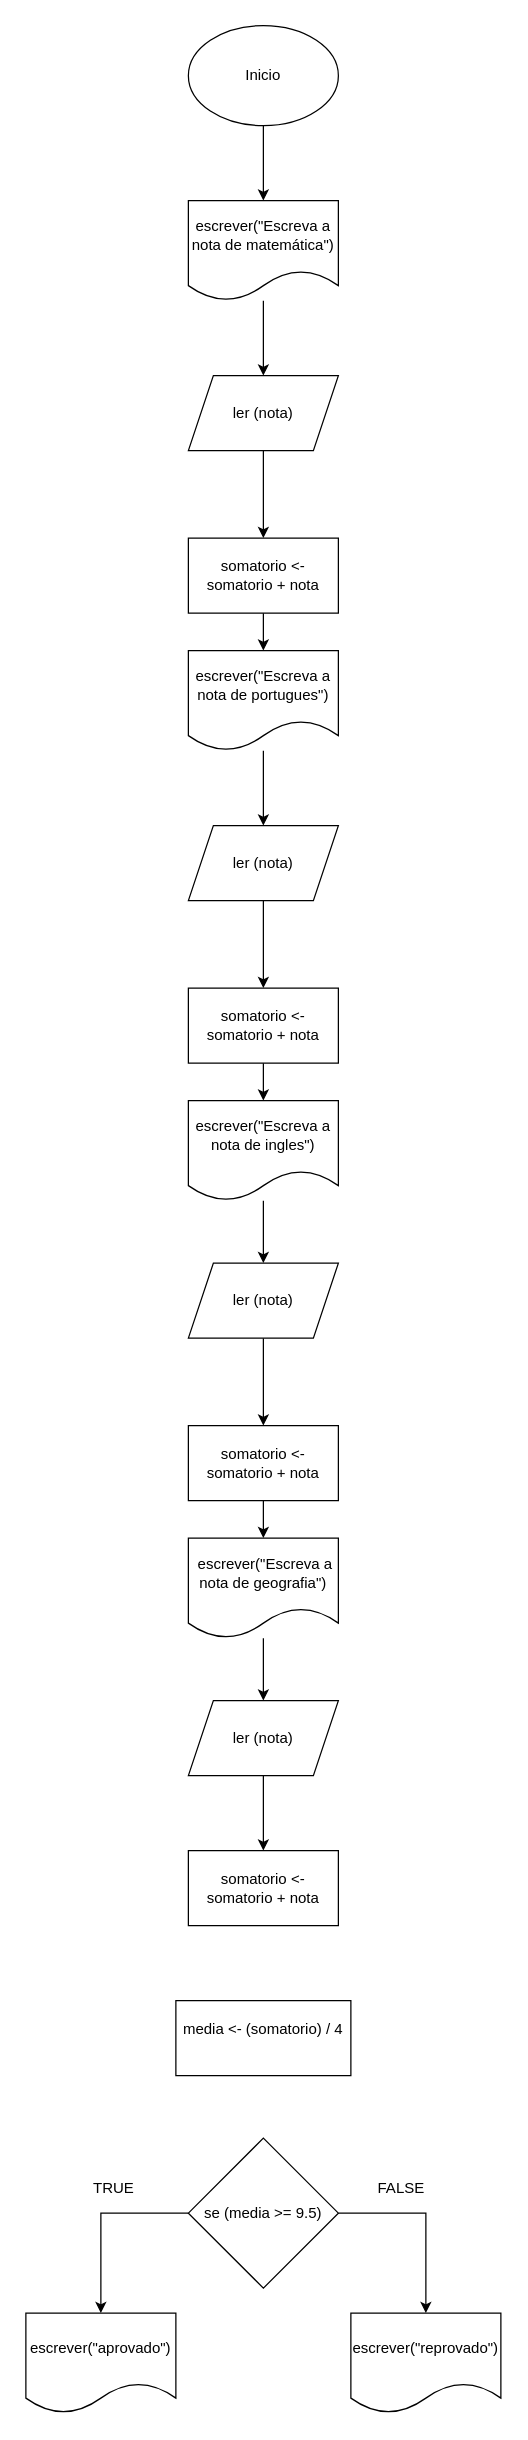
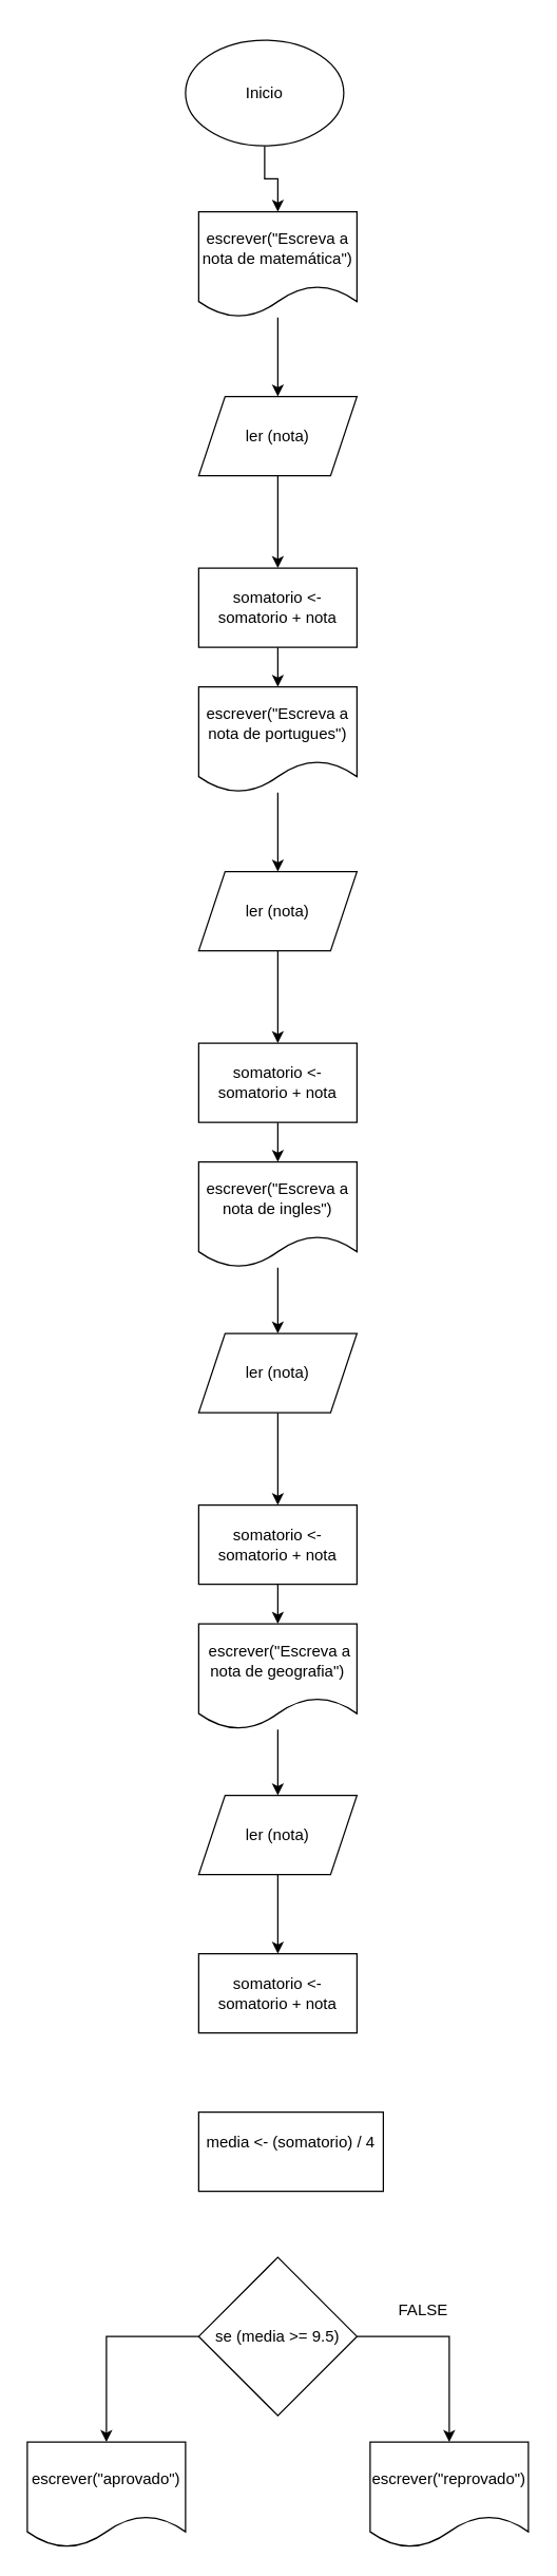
  <mxCell id="0" />
  <mxCell id="1" parent="0" />
  <mxCell id="2" style="edgeStyle=orthogonalEdgeStyle;rounded=0;orthogonalLoop=1;jettySize=auto;html=1;entryX=0.5;entryY=0;entryDx=0;entryDy=0;" edge="1" parent="1" source="3" target="5"><mxGeometry relative="1" as="geometry" /></mxCell>
- <mxCell id="3" value="Inicio" style="ellipse;whiteSpace=wrap;html=1;" vertex="1" parent="1"><mxGeometry x="150" y="20" width="120" height="80" as="geometry" /></mxCell>
+ <mxCell id="3" value="Inicio" style="ellipse;whiteSpace=wrap;html=1;" vertex="1" parent="1"><mxGeometry x="140" y="30" width="120" height="80" as="geometry" /></mxCell>
  <mxCell id="4" style="edgeStyle=orthogonalEdgeStyle;rounded=0;orthogonalLoop=1;jettySize=auto;html=1;entryX=0.5;entryY=0;entryDx=0;entryDy=0;" edge="1" parent="1" source="5" target="7"><mxGeometry relative="1" as="geometry" /></mxCell>
  <mxCell id="5" value="escrever(&quot;Escreva a nota de matemática&quot;)" style="shape=document;whiteSpace=wrap;html=1;boundedLbl=1;" vertex="1" parent="1"><mxGeometry x="150" y="160" width="120" height="80" as="geometry" /></mxCell>
  <mxCell id="6" style="edgeStyle=orthogonalEdgeStyle;rounded=0;orthogonalLoop=1;jettySize=auto;html=1;entryX=0.5;entryY=0;entryDx=0;entryDy=0;" edge="1" parent="1" source="7" target="9"><mxGeometry relative="1" as="geometry" /></mxCell>
  <mxCell id="7" value="ler (nota)" style="shape=parallelogram;perimeter=parallelogramPerimeter;whiteSpace=wrap;html=1;fixedSize=1;" vertex="1" parent="1"><mxGeometry x="150" y="300" width="120" height="60" as="geometry" /></mxCell>
  <mxCell id="8" style="edgeStyle=orthogonalEdgeStyle;rounded=0;orthogonalLoop=1;jettySize=auto;html=1;entryX=0.5;entryY=0;entryDx=0;entryDy=0;" edge="1" parent="1" source="9" target="11"><mxGeometry relative="1" as="geometry" /></mxCell>
  <mxCell id="9" value="somatorio &amp;lt;- somatorio + nota" style="rounded=0;whiteSpace=wrap;html=1;" vertex="1" parent="1"><mxGeometry x="150" y="430" width="120" height="60" as="geometry" /></mxCell>
  <mxCell id="10" style="edgeStyle=orthogonalEdgeStyle;rounded=0;orthogonalLoop=1;jettySize=auto;html=1;entryX=0.5;entryY=0;entryDx=0;entryDy=0;" edge="1" parent="1" source="11" target="13"><mxGeometry relative="1" as="geometry" /></mxCell>
  <mxCell id="11" value="escrever(&quot;Escreva a nota de portugues&quot;)" style="shape=document;whiteSpace=wrap;html=1;boundedLbl=1;" vertex="1" parent="1"><mxGeometry x="150" y="520" width="120" height="80" as="geometry" /></mxCell>
  <mxCell id="12" style="edgeStyle=orthogonalEdgeStyle;rounded=0;orthogonalLoop=1;jettySize=auto;html=1;entryX=0.5;entryY=0;entryDx=0;entryDy=0;" edge="1" parent="1" source="13" target="15"><mxGeometry relative="1" as="geometry" /></mxCell>
  <mxCell id="13" value="ler (nota)" style="shape=parallelogram;perimeter=parallelogramPerimeter;whiteSpace=wrap;html=1;fixedSize=1;" vertex="1" parent="1"><mxGeometry x="150" y="660" width="120" height="60" as="geometry" /></mxCell>
  <mxCell id="14" style="edgeStyle=orthogonalEdgeStyle;rounded=0;orthogonalLoop=1;jettySize=auto;html=1;entryX=0.5;entryY=0;entryDx=0;entryDy=0;" edge="1" parent="1" source="15" target="17"><mxGeometry relative="1" as="geometry" /></mxCell>
  <mxCell id="15" value="somatorio &amp;lt;- somatorio + nota" style="rounded=0;whiteSpace=wrap;html=1;" vertex="1" parent="1"><mxGeometry x="150" y="790" width="120" height="60" as="geometry" /></mxCell>
  <mxCell id="16" style="edgeStyle=orthogonalEdgeStyle;rounded=0;orthogonalLoop=1;jettySize=auto;html=1;entryX=0.5;entryY=0;entryDx=0;entryDy=0;" edge="1" parent="1" source="17" target="19"><mxGeometry relative="1" as="geometry" /></mxCell>
  <mxCell id="17" value="escrever(&quot;Escreva a nota de ingles&quot;)" style="shape=document;whiteSpace=wrap;html=1;boundedLbl=1;" vertex="1" parent="1"><mxGeometry x="150" y="880" width="120" height="80" as="geometry" /></mxCell>
  <mxCell id="18" style="edgeStyle=orthogonalEdgeStyle;rounded=0;orthogonalLoop=1;jettySize=auto;html=1;entryX=0.5;entryY=0;entryDx=0;entryDy=0;" edge="1" parent="1" source="19" target="21"><mxGeometry relative="1" as="geometry" /></mxCell>
  <mxCell id="19" value="ler (nota)" style="shape=parallelogram;perimeter=parallelogramPerimeter;whiteSpace=wrap;html=1;fixedSize=1;" vertex="1" parent="1"><mxGeometry x="150" y="1010" width="120" height="60" as="geometry" /></mxCell>
  <mxCell id="20" style="edgeStyle=orthogonalEdgeStyle;rounded=0;orthogonalLoop=1;jettySize=auto;html=1;entryX=0.5;entryY=0;entryDx=0;entryDy=0;" edge="1" parent="1" source="21" target="23"><mxGeometry relative="1" as="geometry" /></mxCell>
  <mxCell id="21" value="somatorio &amp;lt;- somatorio + nota" style="rounded=0;whiteSpace=wrap;html=1;" vertex="1" parent="1"><mxGeometry x="150" y="1140" width="120" height="60" as="geometry" /></mxCell>
  <mxCell id="22" style="edgeStyle=orthogonalEdgeStyle;rounded=0;orthogonalLoop=1;jettySize=auto;html=1;entryX=0.5;entryY=0;entryDx=0;entryDy=0;" edge="1" parent="1" source="23" target="25"><mxGeometry relative="1" as="geometry" /></mxCell>
  <mxCell id="23" value="&amp;nbsp;escrever(&quot;Escreva a nota de geografia&quot;)" style="shape=document;whiteSpace=wrap;html=1;boundedLbl=1;" vertex="1" parent="1"><mxGeometry x="150" y="1230" width="120" height="80" as="geometry" /></mxCell>
  <mxCell id="24" style="edgeStyle=orthogonalEdgeStyle;rounded=0;orthogonalLoop=1;jettySize=auto;html=1;entryX=0.5;entryY=0;entryDx=0;entryDy=0;" edge="1" parent="1" source="25" target="26"><mxGeometry relative="1" as="geometry" /></mxCell>
  <mxCell id="25" value="ler (nota)" style="shape=parallelogram;perimeter=parallelogramPerimeter;whiteSpace=wrap;html=1;fixedSize=1;" vertex="1" parent="1"><mxGeometry x="150" y="1360" width="120" height="60" as="geometry" /></mxCell>
  <mxCell id="26" value="somatorio &amp;lt;- somatorio + nota" style="rounded=0;whiteSpace=wrap;html=1;" vertex="1" parent="1"><mxGeometry x="150" y="1480" width="120" height="60" as="geometry" /></mxCell>
- <mxCell id="27" value="&lt;div&gt;media &amp;lt;- (somatorio) / 4&lt;/div&gt;&lt;div&gt;&lt;br&gt;&lt;/div&gt;" style="rounded=0;whiteSpace=wrap;html=1;" vertex="1" parent="1"><mxGeometry x="140" y="1600" width="140" height="60" as="geometry" /></mxCell>
+ <mxCell id="27" value="&lt;div&gt;media &amp;lt;- (somatorio) / 4&lt;/div&gt;&lt;div&gt;&lt;br&gt;&lt;/div&gt;" style="rounded=0;whiteSpace=wrap;html=1;" vertex="1" parent="1"><mxGeometry x="150" y="1600" width="140" height="60" as="geometry" /></mxCell>
  <mxCell id="28" style="edgeStyle=orthogonalEdgeStyle;rounded=0;orthogonalLoop=1;jettySize=auto;html=1;" edge="1" parent="1" source="30" target="32"><mxGeometry relative="1" as="geometry" /></mxCell>
  <mxCell id="29" style="edgeStyle=orthogonalEdgeStyle;rounded=0;orthogonalLoop=1;jettySize=auto;html=1;entryX=0.5;entryY=0;entryDx=0;entryDy=0;" edge="1" parent="1" source="30" target="31"><mxGeometry relative="1" as="geometry" /></mxCell>
  <mxCell id="30" value="se (media &amp;gt;= 9.5)" style="rhombus;whiteSpace=wrap;html=1;" vertex="1" parent="1"><mxGeometry x="150" y="1710" width="120" height="120" as="geometry" /></mxCell>
  <mxCell id="31" value="escrever(&quot;aprovado&quot;)" style="shape=document;whiteSpace=wrap;html=1;boundedLbl=1;" vertex="1" parent="1"><mxGeometry x="20" y="1850" width="120" height="80" as="geometry" /></mxCell>
  <mxCell id="32" value="escrever(&quot;reprovado&quot;)" style="shape=document;whiteSpace=wrap;html=1;boundedLbl=1;" vertex="1" parent="1"><mxGeometry x="280" y="1850" width="120" height="80" as="geometry" /></mxCell>
- <mxCell id="33" value="TRUE" style="text;html=1;align=center;verticalAlign=middle;resizable=0;points=[];autosize=1;" vertex="1" parent="1"><mxGeometry x="65" y="1740" width="50" height="20" as="geometry" /></mxCell>
  <mxCell id="34" value="FALSE" style="text;html=1;align=center;verticalAlign=middle;resizable=0;points=[];autosize=1;" vertex="1" parent="1"><mxGeometry x="295" y="1740" width="50" height="20" as="geometry" /></mxCell>
